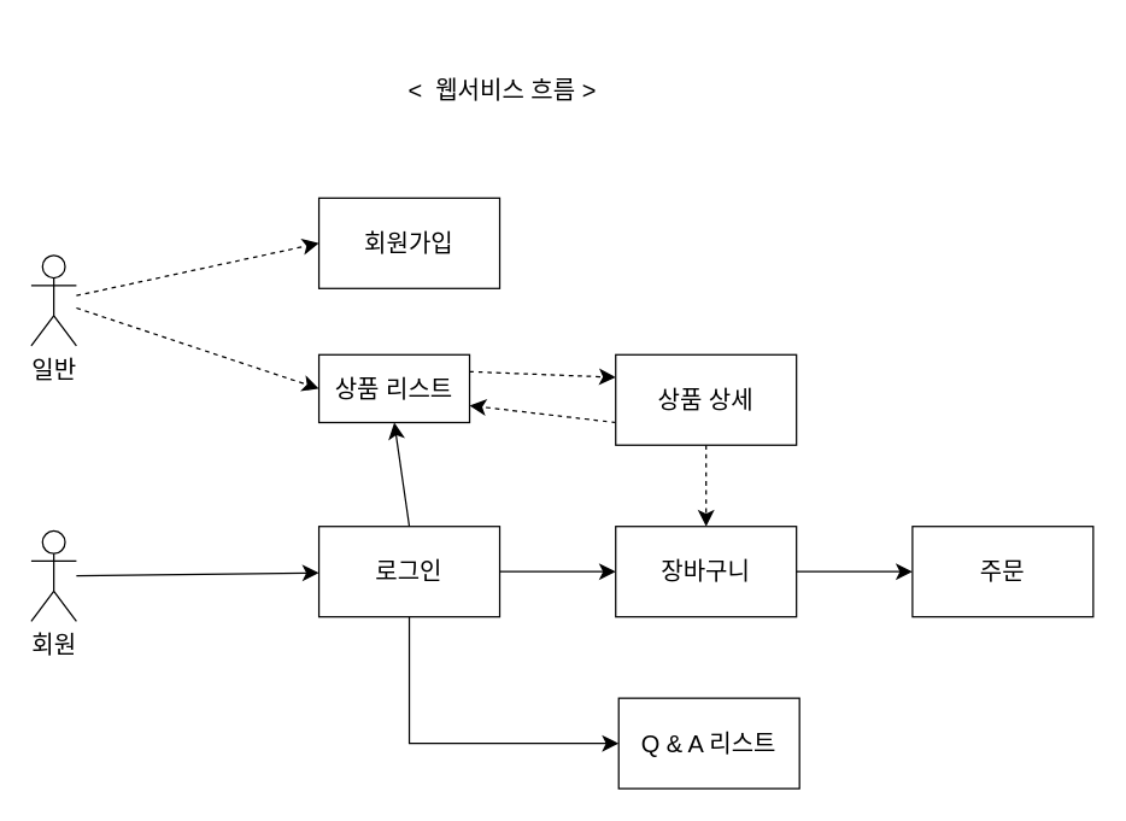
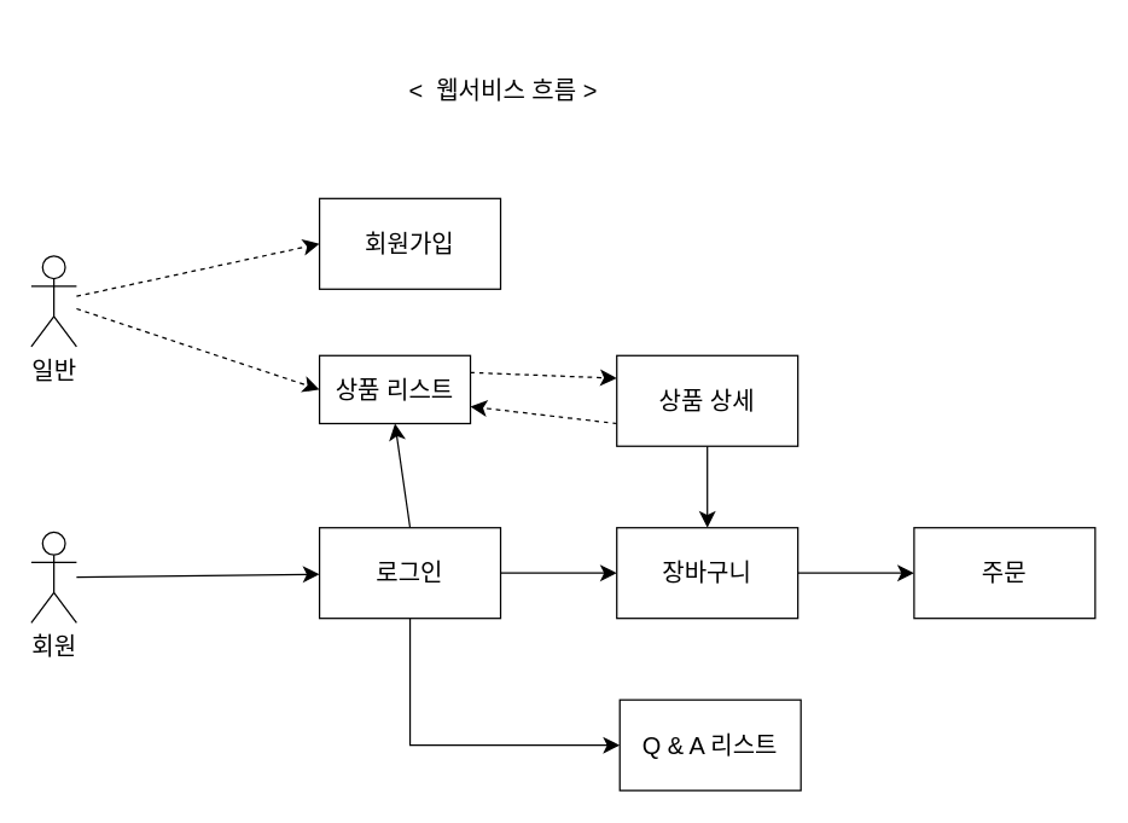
  <mxCell id="0" />
  <mxCell id="1" parent="0" />
  <mxCell id="2" value="회원가입" style="rounded=0;whiteSpace=wrap;html=1;fontSize=16;" vertex="1" parent="1"><mxGeometry x="211" y="131" width="120" height="60" as="geometry" /></mxCell>
  <mxCell id="3" style="edgeStyle=none;curved=1;rounded=0;orthogonalLoop=1;jettySize=auto;html=1;exitX=1;exitY=0.5;exitDx=0;exitDy=0;fontSize=12;startSize=8;endSize=8;" edge="1" parent="1" source="6" target="13"><mxGeometry relative="1" as="geometry" /></mxCell>
  <mxCell id="4" style="edgeStyle=none;curved=1;rounded=0;orthogonalLoop=1;jettySize=auto;html=1;exitX=0.5;exitY=0;exitDx=0;exitDy=0;entryX=0.5;entryY=1;entryDx=0;entryDy=0;fontSize=12;startSize=8;endSize=8;" edge="1" parent="1" source="6" target="8"><mxGeometry relative="1" as="geometry" /></mxCell>
  <mxCell id="5" style="edgeStyle=orthogonalEdgeStyle;rounded=0;orthogonalLoop=1;jettySize=auto;html=1;exitX=0.5;exitY=1;exitDx=0;exitDy=0;fontSize=12;startSize=8;endSize=8;entryX=0;entryY=0.5;entryDx=0;entryDy=0;" edge="1" parent="1" source="6" target="21"><mxGeometry relative="1" as="geometry"><mxPoint x="271" y="507.2" as="targetPoint" /></mxGeometry></mxCell>
  <mxCell id="6" value="로그인" style="rounded=0;whiteSpace=wrap;html=1;fontSize=16;" vertex="1" parent="1"><mxGeometry x="211" y="349" width="120" height="60" as="geometry" /></mxCell>
  <mxCell id="7" style="edgeStyle=none;curved=1;rounded=0;orthogonalLoop=1;jettySize=auto;html=1;exitX=1;exitY=0.25;exitDx=0;exitDy=0;entryX=0;entryY=0.25;entryDx=0;entryDy=0;fontSize=12;startSize=8;endSize=8;dashed=1;" edge="1" parent="1" source="8" target="11"><mxGeometry relative="1" as="geometry" /></mxCell>
  <mxCell id="8" value="상품 리스트" style="rounded=0;whiteSpace=wrap;html=1;fontSize=16;" vertex="1" parent="1"><mxGeometry x="211" y="235" width="100" height="45" as="geometry" /></mxCell>
  <mxCell id="9" style="edgeStyle=none;curved=1;rounded=0;orthogonalLoop=1;jettySize=auto;html=1;exitX=0;exitY=0.75;exitDx=0;exitDy=0;entryX=1;entryY=0.75;entryDx=0;entryDy=0;fontSize=12;startSize=8;endSize=8;dashed=1;" edge="1" parent="1" source="11" target="8"><mxGeometry relative="1" as="geometry" /></mxCell>
- <mxCell id="10" style="edgeStyle=none;curved=1;rounded=0;orthogonalLoop=1;jettySize=auto;html=1;exitX=0.5;exitY=1;exitDx=0;exitDy=0;fontSize=12;startSize=8;endSize=8;dashed=1;" edge="1" parent="1" source="11" target="13"><mxGeometry relative="1" as="geometry" /></mxCell>
+ <mxCell id="10" style="edgeStyle=none;curved=1;rounded=0;orthogonalLoop=1;jettySize=auto;html=1;exitX=0.5;exitY=1;exitDx=0;exitDy=0;fontSize=12;startSize=8;endSize=8;" edge="1" parent="1" source="11" target="13"><mxGeometry relative="1" as="geometry" /></mxCell>
  <mxCell id="11" value="상품 상세" style="rounded=0;whiteSpace=wrap;html=1;fontSize=16;" vertex="1" parent="1"><mxGeometry x="408" y="235" width="120" height="60" as="geometry" /></mxCell>
  <mxCell id="12" style="edgeStyle=none;curved=1;rounded=0;orthogonalLoop=1;jettySize=auto;html=1;exitX=1;exitY=0.5;exitDx=0;exitDy=0;entryX=0;entryY=0.5;entryDx=0;entryDy=0;fontSize=12;startSize=8;endSize=8;" edge="1" parent="1" source="13" target="14"><mxGeometry relative="1" as="geometry" /></mxCell>
  <mxCell id="13" value="장바구니" style="rounded=0;whiteSpace=wrap;html=1;fontSize=16;" vertex="1" parent="1"><mxGeometry x="408" y="349" width="120" height="60" as="geometry" /></mxCell>
  <mxCell id="14" value="주문" style="rounded=0;whiteSpace=wrap;html=1;fontSize=16;" vertex="1" parent="1"><mxGeometry x="605" y="349" width="120" height="60" as="geometry" /></mxCell>
  <mxCell id="15" value="&amp;lt;&amp;nbsp; 웹서비스 흐름 &amp;gt;" style="text;html=1;strokeColor=none;fillColor=none;align=center;verticalAlign=middle;whiteSpace=wrap;rounded=0;fontSize=16;" vertex="1" parent="1"><mxGeometry x="168" y="20" width="330" height="80" as="geometry" /></mxCell>
  <mxCell id="16" style="edgeStyle=none;curved=1;rounded=0;orthogonalLoop=1;jettySize=auto;html=1;entryX=0;entryY=0.5;entryDx=0;entryDy=0;fontSize=12;startSize=8;endSize=8;dashed=1;" edge="1" parent="1" source="18" target="8"><mxGeometry relative="1" as="geometry" /></mxCell>
  <mxCell id="17" style="edgeStyle=none;curved=1;rounded=0;orthogonalLoop=1;jettySize=auto;html=1;entryX=0;entryY=0.5;entryDx=0;entryDy=0;fontSize=12;startSize=8;endSize=8;dashed=1;" edge="1" parent="1" source="18" target="2"><mxGeometry relative="1" as="geometry" /></mxCell>
  <mxCell id="18" value="일반" style="shape=umlActor;verticalLabelPosition=bottom;verticalAlign=top;html=1;outlineConnect=0;fontSize=16;" vertex="1" parent="1"><mxGeometry x="20" y="169" width="30" height="60" as="geometry" /></mxCell>
  <mxCell id="19" style="edgeStyle=none;curved=1;rounded=0;orthogonalLoop=1;jettySize=auto;html=1;fontSize=12;startSize=8;endSize=8;" edge="1" parent="1" source="20" target="6"><mxGeometry relative="1" as="geometry" /></mxCell>
  <mxCell id="20" value="회원" style="shape=umlActor;verticalLabelPosition=bottom;verticalAlign=top;html=1;outlineConnect=0;fontSize=16;" vertex="1" parent="1"><mxGeometry x="20" y="352" width="30" height="60" as="geometry" /></mxCell>
  <mxCell id="21" value="Q &amp;amp; A 리스트" style="rounded=0;whiteSpace=wrap;html=1;fontSize=16;" vertex="1" parent="1"><mxGeometry x="410" y="463" width="120" height="60" as="geometry" /></mxCell>
